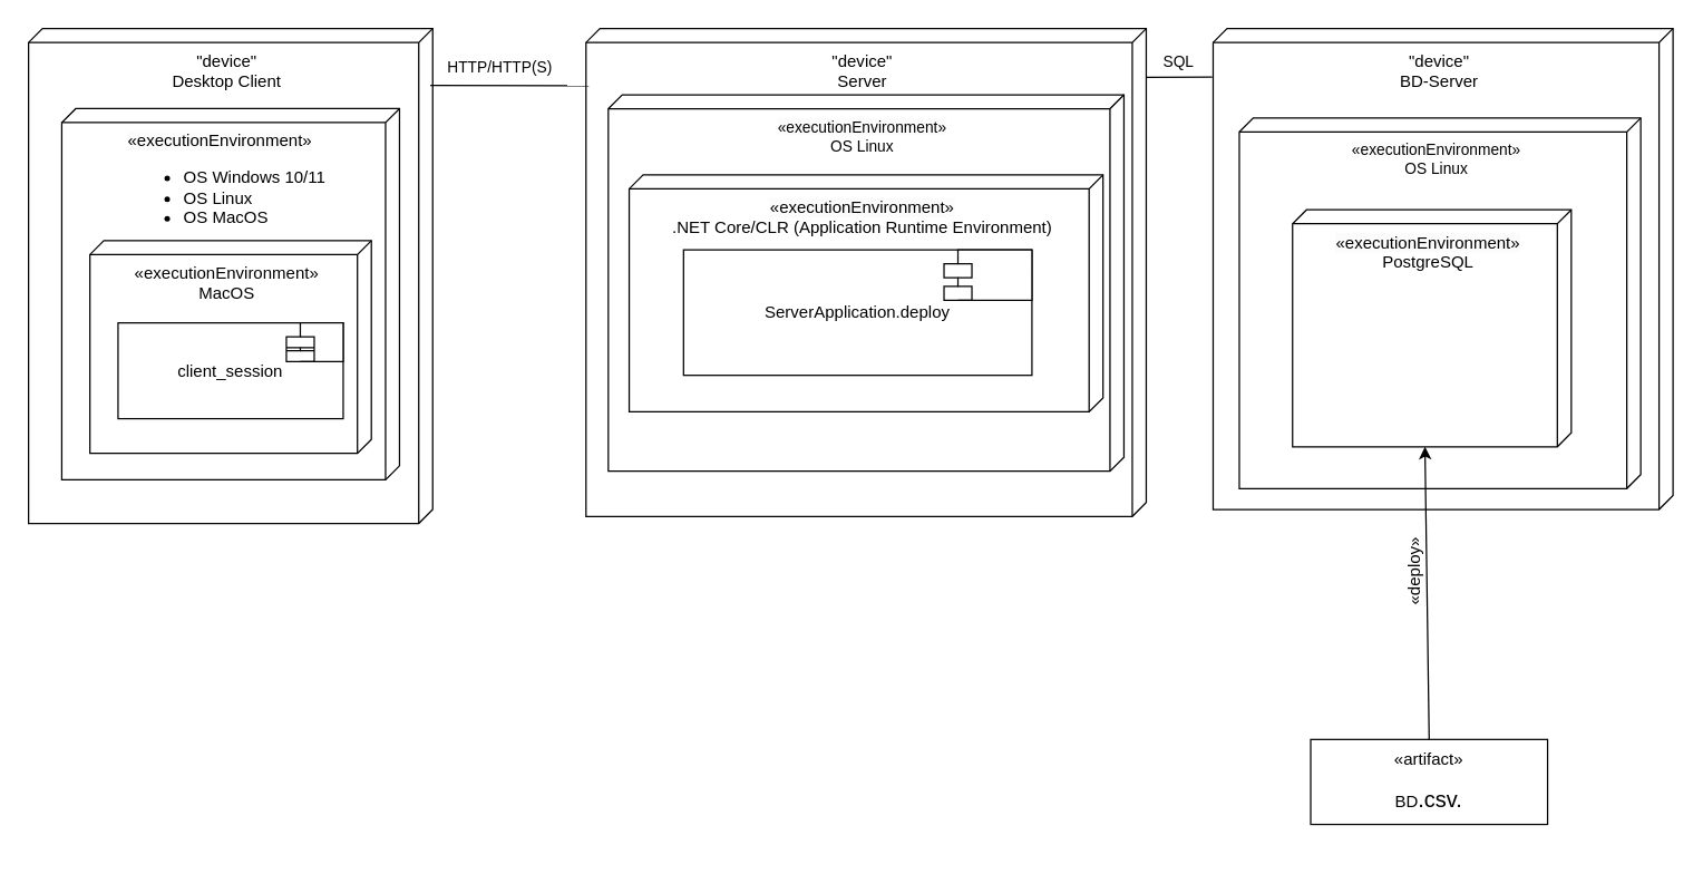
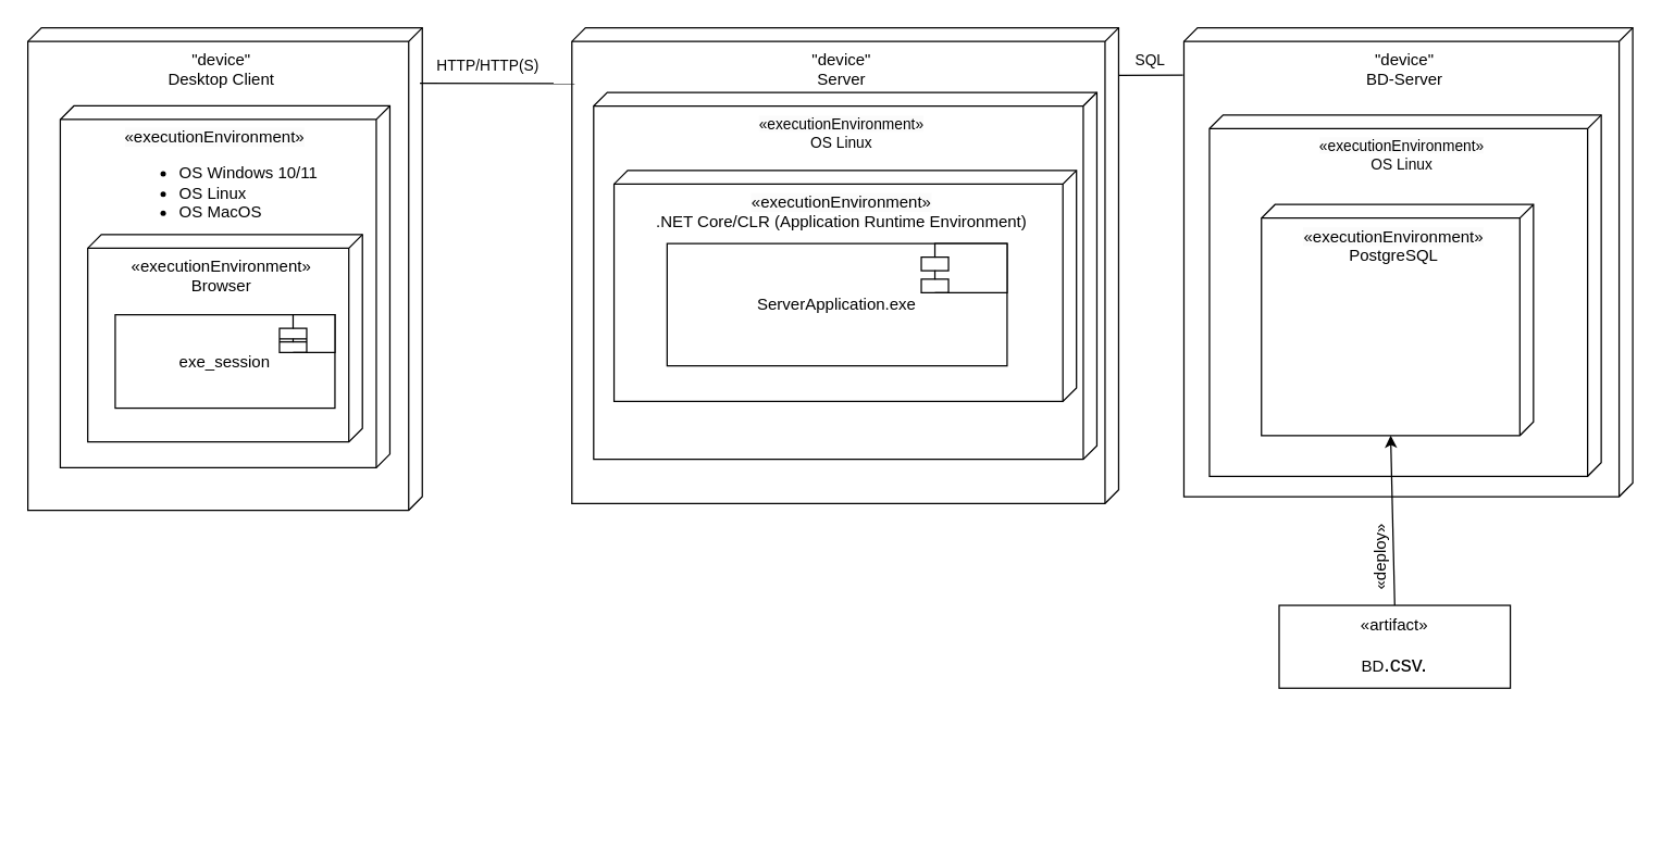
  <mxCell id="0" />
  <mxCell id="1" parent="0" />
  <mxCell id="2" value="&lt;div style=&quot;&quot;&gt;&quot;device&quot;&lt;/div&gt;&lt;div style=&quot;&quot;&gt;Desktop Client&lt;/div&gt;" style="verticalAlign=top;align=center;shape=cube;size=10;direction=south;fontStyle=0;html=1;boundedLbl=1;spacingLeft=5;whiteSpace=wrap;" vertex="1" parent="1"><mxGeometry x="20" y="20" width="290" height="355" as="geometry" /></mxCell>
  <mxCell id="3" value="&lt;div style=&quot;&quot;&gt;&lt;div style=&quot;text-align: justify;&quot;&gt;&lt;span style=&quot;background-color: rgb(251, 251, 251);&quot;&gt;«executionEnvironment»&lt;/span&gt;&lt;/div&gt;&lt;div&gt;&lt;ul&gt;&lt;li style=&quot;text-align: justify;&quot;&gt;OS Windows 10/11&lt;/li&gt;&lt;li style=&quot;text-align: justify;&quot;&gt;OS Linux&lt;/li&gt;&lt;li style=&quot;text-align: justify;&quot;&gt;OS MacOS&lt;/li&gt;&lt;/ul&gt;&lt;/div&gt;&lt;/div&gt;" style="verticalAlign=top;align=center;shape=cube;size=10;direction=south;html=1;boundedLbl=1;spacingLeft=5;whiteSpace=wrap;" vertex="1" parent="2"><mxGeometry x="23.83" y="57.426" width="242.34" height="266.25" as="geometry" /></mxCell>
- <mxCell id="4" value="&lt;div&gt;&lt;span style=&quot;font-weight: normal;&quot;&gt;«executionEnvironment»&lt;/span&gt;&lt;/div&gt;&lt;div&gt;&lt;span style=&quot;font-weight: normal;&quot;&gt;MacOS&lt;/span&gt;&lt;/div&gt;" style="verticalAlign=top;align=center;shape=cube;size=10;direction=south;html=1;boundedLbl=1;spacingLeft=5;whiteSpace=wrap;fontStyle=1" vertex="1" parent="2"><mxGeometry x="44.025" y="152.143" width="201.95" height="152.604" as="geometry" /></mxCell>
+ <mxCell id="4" value="&lt;div&gt;&lt;span style=&quot;font-weight: normal;&quot;&gt;«executionEnvironment»&lt;/span&gt;&lt;/div&gt;&lt;div&gt;&lt;span style=&quot;font-weight: normal;&quot;&gt;Browser&lt;/span&gt;&lt;/div&gt;" style="verticalAlign=top;align=center;shape=cube;size=10;direction=south;html=1;boundedLbl=1;spacingLeft=5;whiteSpace=wrap;fontStyle=1" vertex="1" parent="2"><mxGeometry x="44.025" y="152.143" width="201.95" height="152.604" as="geometry" /></mxCell>
  <mxCell id="5" value="" style="group" connectable="0" vertex="1" parent="2"><mxGeometry x="64.22" y="211.156" width="161.56" height="88.75" as="geometry" /></mxCell>
- <mxCell id="6" value="client_session" style="html=1;whiteSpace=wrap;" vertex="1" parent="5"><mxGeometry width="161.56" height="68.71" as="geometry" /></mxCell>
+ <mxCell id="6" value="exe_session" style="html=1;whiteSpace=wrap;" vertex="1" parent="5"><mxGeometry width="161.56" height="68.71" as="geometry" /></mxCell>
  <mxCell id="7" value="" style="shape=module;align=left;spacingLeft=20;align=center;verticalAlign=top;whiteSpace=wrap;html=1;" vertex="1" parent="5"><mxGeometry x="120.781" width="40.779" height="27.675" as="geometry" /></mxCell>
  <mxCell id="8" value="&quot;device&quot;&lt;div&gt;Server&lt;/div&gt;" style="verticalAlign=top;align=center;shape=cube;size=10;direction=south;fontStyle=0;html=1;boundedLbl=1;spacingLeft=5;whiteSpace=wrap;" vertex="1" parent="1"><mxGeometry x="420" y="20" width="402" height="350" as="geometry" /></mxCell>
  <mxCell id="9" value="&quot;device&quot;&lt;div&gt;BD-Server&lt;/div&gt;" style="verticalAlign=top;align=center;shape=cube;size=10;direction=south;fontStyle=0;html=1;boundedLbl=1;spacingLeft=5;whiteSpace=wrap;" vertex="1" parent="1"><mxGeometry x="870" y="20" width="330" height="345" as="geometry" /></mxCell>
  <mxCell id="10" value="&lt;div style=&quot;font-size: 11px;&quot;&gt;&lt;span style=&quot;background-color: rgb(251, 251, 251);&quot;&gt;&lt;font style=&quot;font-size: 11px;&quot;&gt;«executionEnvironment»&lt;/font&gt;&lt;/span&gt;&lt;/div&gt;&lt;span style=&quot;font-size: 11px;&quot;&gt;OS Linux&lt;/span&gt;&lt;div&gt;&lt;span style=&quot;font-size: 11px;&quot;&gt;&lt;br&gt;&lt;/span&gt;&lt;/div&gt;" style="verticalAlign=top;align=center;shape=cube;size=10;direction=south;html=1;boundedLbl=1;spacingLeft=5;whiteSpace=wrap;" vertex="1" parent="9"><mxGeometry x="18.786" y="64.16" width="288.046" height="265.84" as="geometry" /></mxCell>
  <mxCell id="11" value="&lt;div style=&quot;&quot;&gt;&lt;div style=&quot;&quot;&gt;&lt;span style=&quot;background-color: rgb(251, 251, 251);&quot;&gt;«executionEnvironment»&lt;/span&gt;&lt;/div&gt;&lt;div&gt;&lt;span style=&quot;background-color: initial;&quot;&gt;PostgreSQL&lt;/span&gt;&lt;/div&gt;&lt;/div&gt;" style="verticalAlign=top;align=center;shape=cube;size=10;direction=south;html=1;boundedLbl=1;spacingLeft=5;whiteSpace=wrap;" vertex="1" parent="9"><mxGeometry width="200" height="170" relative="1" as="geometry"><mxPoint x="57" y="130" as="offset" /></mxGeometry></mxCell>
  <mxCell id="12" style="rounded=0;orthogonalLoop=1;jettySize=auto;html=1;exitX=0;exitY=0;exitDx=170;exitDy=0;exitPerimeter=0;entryX=0.101;entryY=1.002;entryDx=0;entryDy=0;entryPerimeter=0;endArrow=none;endFill=0;" edge="1" parent="1" target="9"><mxGeometry relative="1" as="geometry"><mxPoint x="822" y="55" as="sourcePoint" /><mxPoint x="897" y="55.6" as="targetPoint" /></mxGeometry></mxCell>
  <mxCell id="13" value="SQL" style="edgeLabel;html=1;align=center;verticalAlign=middle;resizable=0;points=[];" connectable="0" vertex="1" parent="12"><mxGeometry x="-0.01" y="5" relative="1" as="geometry"><mxPoint y="-6" as="offset" /></mxGeometry></mxCell>
  <mxCell id="14" style="rounded=0;orthogonalLoop=1;jettySize=auto;html=1;endArrow=none;endFill=0;entryX=0.117;entryY=0.995;entryDx=0;entryDy=0;entryPerimeter=0;exitX=0.115;exitY=0.006;exitDx=0;exitDy=0;exitPerimeter=0;" edge="1" parent="1" source="2" target="8"><mxGeometry relative="1" as="geometry"><mxPoint x="480" y="56.32" as="targetPoint" /><mxPoint x="377" y="55" as="sourcePoint" /></mxGeometry></mxCell>
  <mxCell id="15" value="HTTP/HTTP(S)" style="edgeLabel;html=1;align=center;verticalAlign=middle;resizable=0;points=[];" connectable="0" vertex="1" parent="14"><mxGeometry x="-0.01" y="-3" relative="1" as="geometry"><mxPoint x="-7" y="-16" as="offset" /></mxGeometry></mxCell>
  <mxCell id="16" value="&lt;div style=&quot;font-size: 11px;&quot;&gt;&lt;span style=&quot;background-color: rgb(251, 251, 251);&quot;&gt;&lt;font style=&quot;font-size: 11px;&quot;&gt;«executionEnvironment»&lt;/font&gt;&lt;/span&gt;&lt;/div&gt;&lt;span style=&quot;font-size: 11px;&quot;&gt;OS Linux&lt;/span&gt;&lt;div&gt;&lt;span style=&quot;font-size: 11px;&quot;&gt;&lt;br&gt;&lt;/span&gt;&lt;/div&gt;" style="verticalAlign=top;align=center;shape=cube;size=10;direction=south;html=1;boundedLbl=1;spacingLeft=5;whiteSpace=wrap;" vertex="1" parent="1"><mxGeometry x="436" y="67.5" width="370" height="270" as="geometry" /></mxCell>
  <mxCell id="17" value="&lt;div style=&quot;&quot;&gt;&lt;div style=&quot;&quot;&gt;&lt;span style=&quot;background-color: rgb(251, 251, 251);&quot;&gt;«executionEnvironment»&lt;/span&gt;&lt;/div&gt;&lt;div&gt;.NET Core/CLR (Application Runtime Environment)&lt;/div&gt;&lt;/div&gt;" style="verticalAlign=top;align=center;shape=cube;size=10;direction=south;html=1;boundedLbl=1;spacingLeft=5;whiteSpace=wrap;" vertex="1" parent="1"><mxGeometry x="451" y="125" width="340" height="170" as="geometry" /></mxCell>
  <mxCell id="18" value="" style="group" connectable="0" vertex="1" parent="1"><mxGeometry x="490" y="178.75" width="250" height="116.25" as="geometry" /></mxCell>
- <mxCell id="19" value="ServerApplication.deploy" style="html=1;whiteSpace=wrap;" vertex="1" parent="18"><mxGeometry width="250" height="90" as="geometry" /></mxCell>
+ <mxCell id="19" value="ServerApplication.exe" style="html=1;whiteSpace=wrap;" vertex="1" parent="18"><mxGeometry width="250" height="90" as="geometry" /></mxCell>
  <mxCell id="20" value="" style="shape=module;align=left;spacingLeft=20;align=center;verticalAlign=top;whiteSpace=wrap;html=1;" vertex="1" parent="18"><mxGeometry x="186.898" width="63.102" height="36.25" as="geometry" /></mxCell>
  <mxCell id="21" value="" style="group" connectable="0" vertex="1" parent="1"><mxGeometry x="900" y="445" width="250" height="160" as="geometry" /></mxCell>
- <mxCell id="22" value="&lt;p&gt;«artifact»&lt;/p&gt;&lt;p&gt;BD&lt;span style=&quot;font-size: 16px;&quot; class=&quot;RichFactdown-StrongEmphasis&quot;&gt;.csv&lt;/span&gt;&lt;span style=&quot;font-size: 16px;&quot;&gt;.&lt;/span&gt;&lt;/p&gt;" style="html=1;whiteSpace=wrap;align=center;" vertex="1" parent="21"><mxGeometry x="40" y="85" width="170" height="60.952" as="geometry" /></mxCell>
+ <mxCell id="22" value="&lt;p&gt;«artifact»&lt;/p&gt;&lt;p&gt;BD&lt;span style=&quot;font-size: 16px;&quot; class=&quot;RichFactdown-StrongEmphasis&quot;&gt;.csv&lt;/span&gt;&lt;span style=&quot;font-size: 16px;&quot;&gt;.&lt;/span&gt;&lt;/p&gt;" style="html=1;whiteSpace=wrap;align=center;" vertex="1" parent="21"><mxGeometry x="40" width="170" height="60.952" as="geometry" /></mxCell>
  <mxCell id="23" value="" style="endArrow=classic;html=1;rounded=0;exitX=0.5;exitY=0;exitDx=0;exitDy=0;entryX=0;entryY=0;entryDx=170;entryDy=105;entryPerimeter=0;" edge="1" parent="1" source="22" target="11"><mxGeometry width="50" height="50" relative="1" as="geometry"><mxPoint x="1196" y="420" as="sourcePoint" /><mxPoint x="1246" y="370" as="targetPoint" /></mxGeometry></mxCell>
  <mxCell id="24" value="«deploy»" style="text;html=1;align=center;verticalAlign=middle;resizable=0;points=[];autosize=1;strokeColor=none;fillColor=none;rotation=-90;" vertex="1" parent="1"><mxGeometry x="980" y="395" width="70" height="30" as="geometry" /></mxCell>
